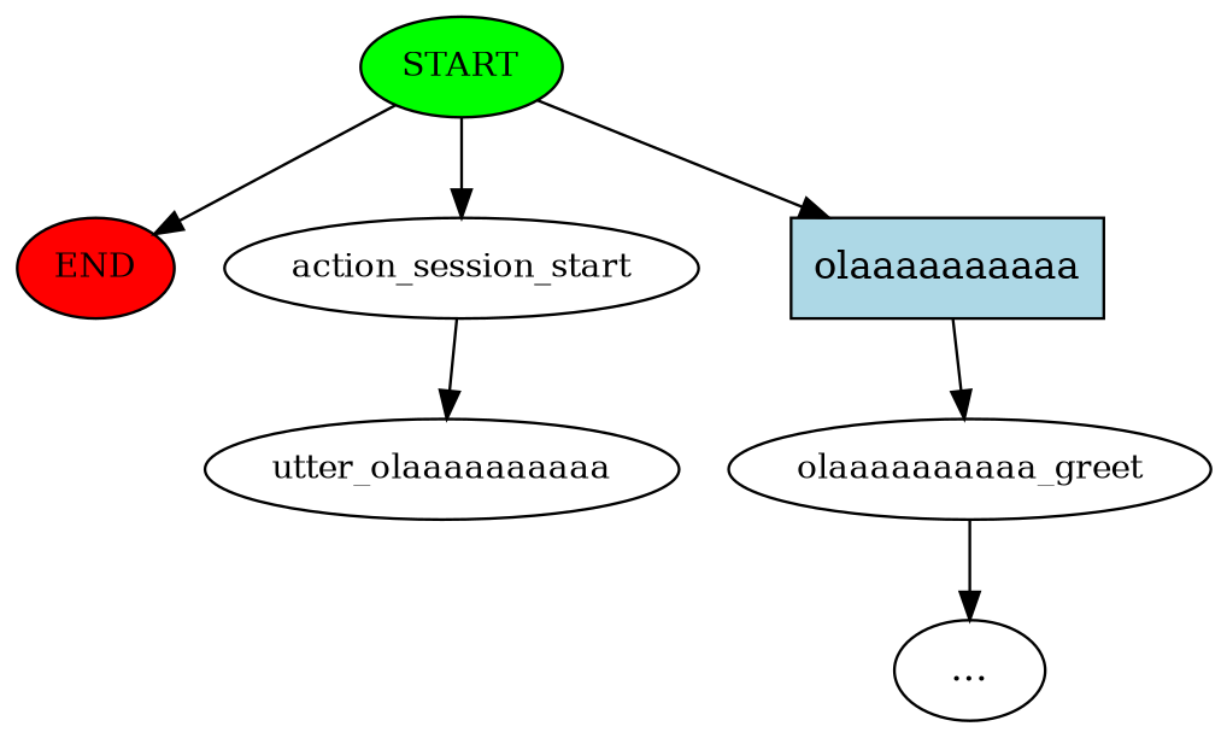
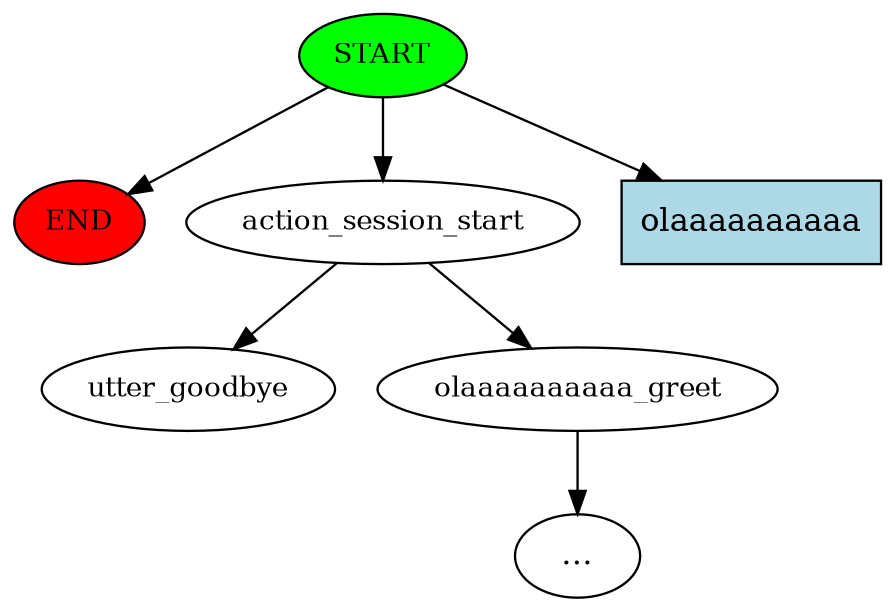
  digraph {
    node [fontsize=12]
    n1 [fillcolor=green label=START style=filled]
    n2 [fillcolor=red label=END style=filled]
    n3 [label=action_session_start]
    n4 [fillcolor=lightblue label=olaaaaaaaaaa shape=rect style=filled fontsize=""]
-   n5 [label=utter_olaaaaaaaaaa]
+   n5 [label=utter_goodbye]
    n6 [label=olaaaaaaaaaa_greet]
    n7 [label="..." fontsize=""]
    n1 -> n2
    n1 -> n3
    n1 -> n4
    n3 -> n5
-   n4 -> n6
+   n3 -> n6
    n6 -> n7
  }
